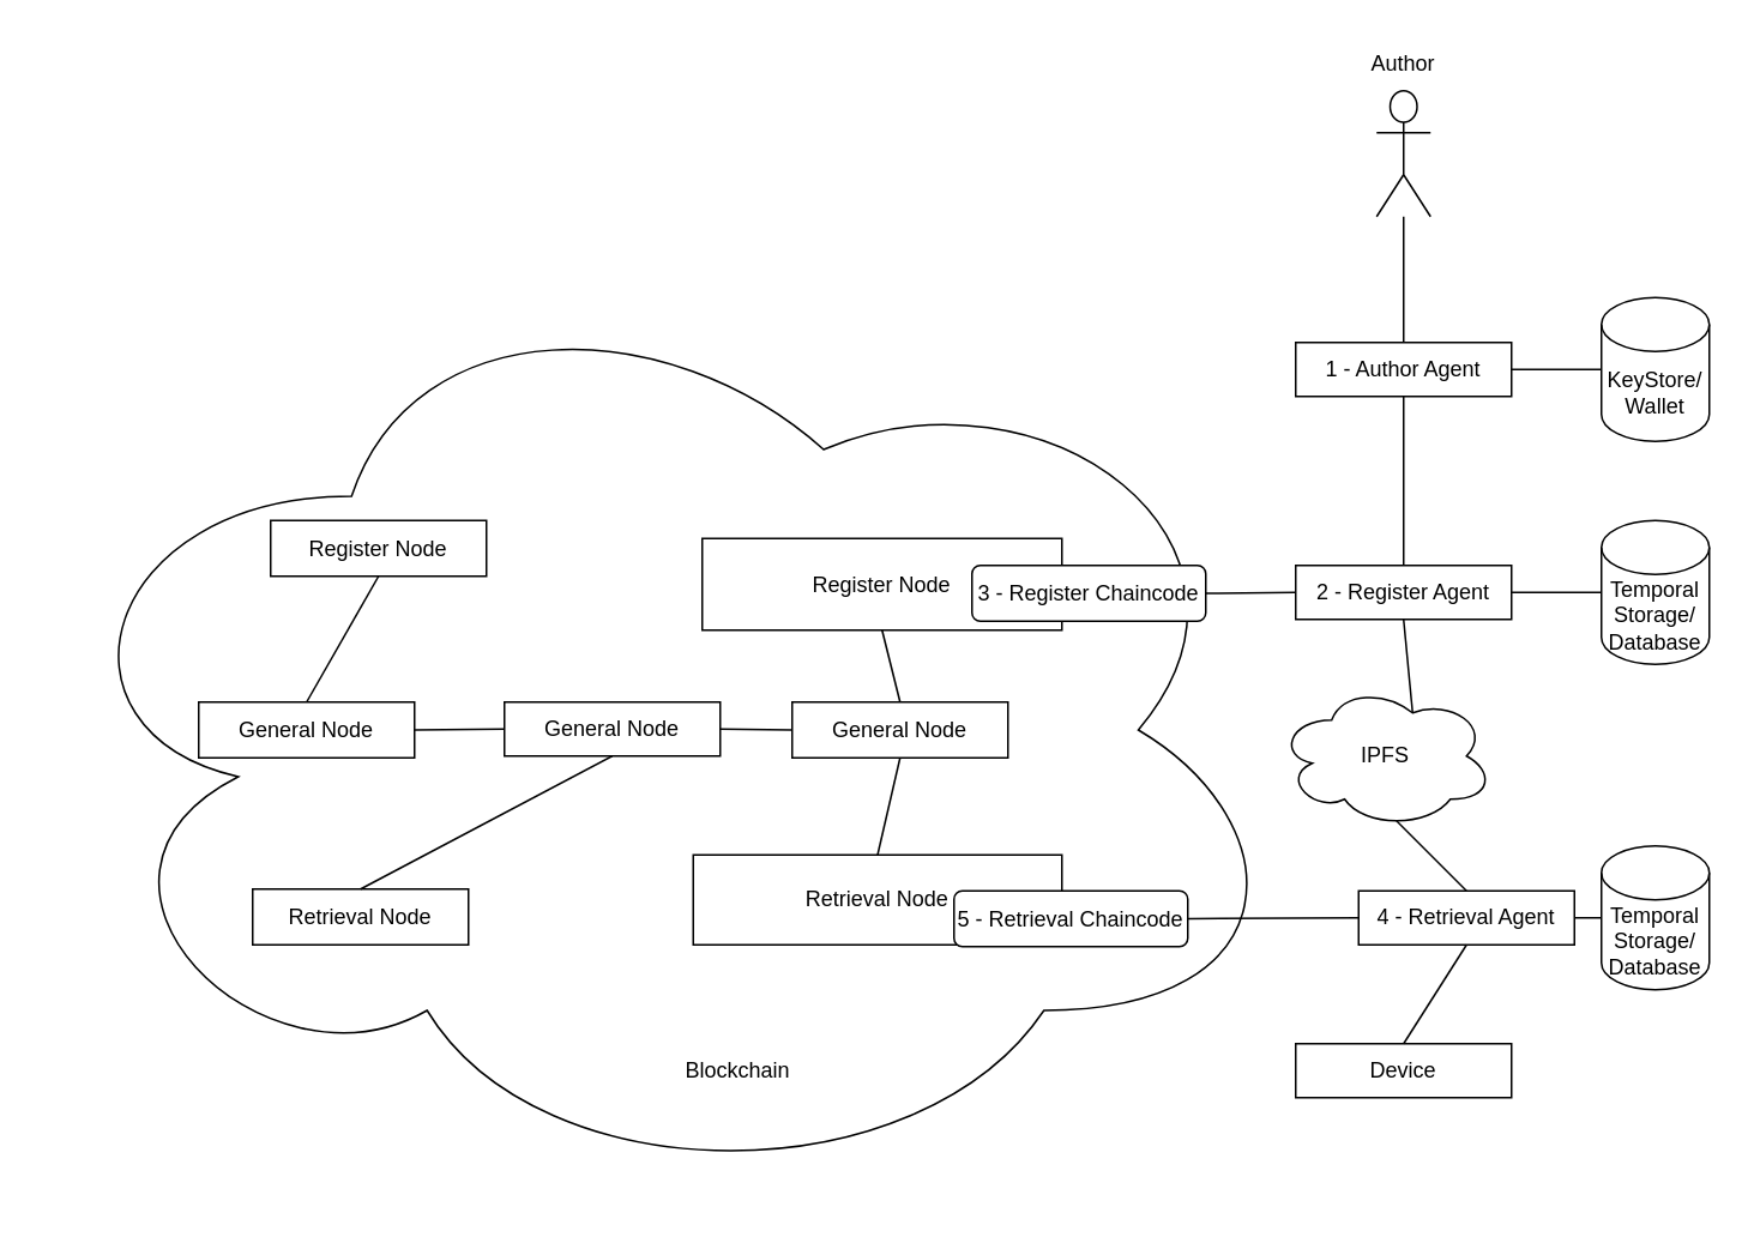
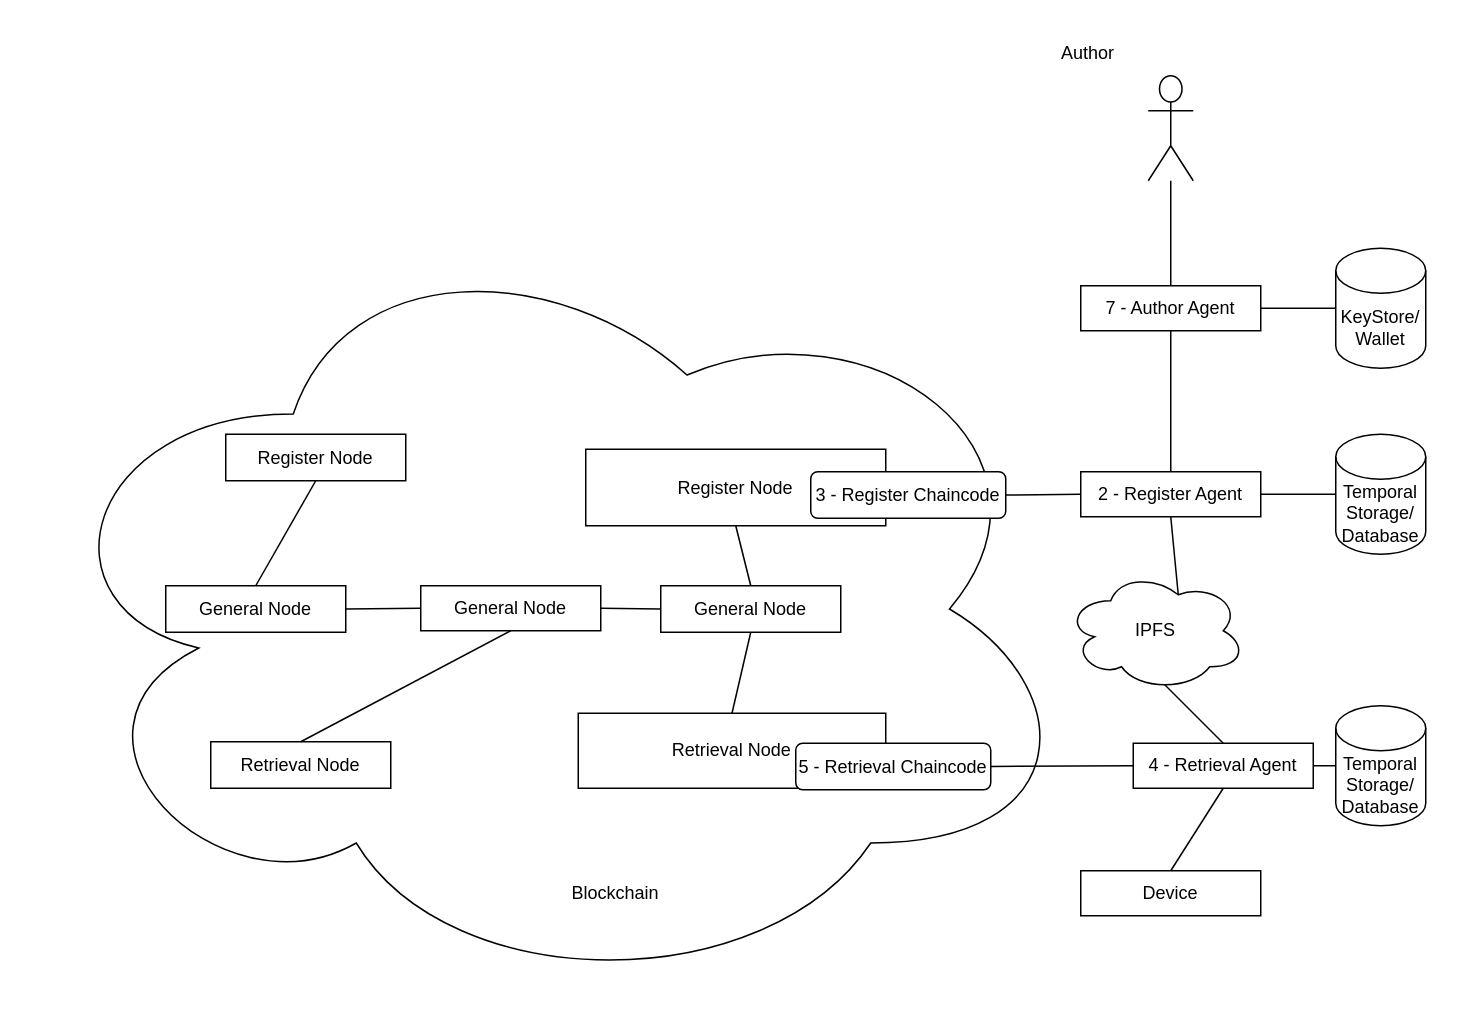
  <mxCell id="0" />
  <mxCell id="1" parent="0" />
  <mxCell id="2" value="" style="ellipse;shape=cloud;whiteSpace=wrap;html=1;" vertex="1" parent="1"><mxGeometry x="20" y="145.5" width="700" height="520" as="geometry" /></mxCell>
  <mxCell id="3" value="Retrieval Node" style="rounded=0;whiteSpace=wrap;html=1;" vertex="1" parent="1"><mxGeometry x="385" y="475" width="205" height="50" as="geometry" /></mxCell>
  <mxCell id="4" value="Register Node" style="rounded=0;whiteSpace=wrap;html=1;" vertex="1" parent="1"><mxGeometry x="390" y="299" width="200" height="51" as="geometry" /></mxCell>
- <mxCell id="5" value="1 - Author Agent" style="rounded=0;whiteSpace=wrap;html=1;" vertex="1" parent="1"><mxGeometry x="720" y="190" width="120" height="30" as="geometry" /></mxCell>
+ <mxCell id="5" value="7 - Author Agent" style="rounded=0;whiteSpace=wrap;html=1;" vertex="1" parent="1"><mxGeometry x="720" y="190" width="120" height="30" as="geometry" /></mxCell>
  <mxCell id="6" value="&lt;div&gt;KeyStore/&lt;/div&gt;&lt;div&gt;Wallet&lt;/div&gt;" style="shape=cylinder3;whiteSpace=wrap;html=1;boundedLbl=1;backgroundOutline=1;size=15;" vertex="1" parent="1"><mxGeometry x="890" y="165" width="60" height="80" as="geometry" /></mxCell>
  <mxCell id="7" value="" style="endArrow=none;html=1;rounded=0;entryX=1;entryY=0.5;entryDx=0;entryDy=0;exitX=0;exitY=0.5;exitDx=0;exitDy=0;exitPerimeter=0;" edge="1" parent="1" source="6" target="5"><mxGeometry width="50" height="50" relative="1" as="geometry"><mxPoint x="720" y="430" as="sourcePoint" /><mxPoint x="770" y="380" as="targetPoint" /></mxGeometry></mxCell>
  <mxCell id="8" value="" style="shape=umlActor;verticalLabelPosition=bottom;verticalAlign=top;html=1;outlineConnect=0;" vertex="1" parent="1"><mxGeometry x="765" y="50" width="30" height="70" as="geometry" /></mxCell>
  <mxCell id="9" value="" style="endArrow=none;html=1;rounded=0;exitX=0.5;exitY=0;exitDx=0;exitDy=0;" edge="1" parent="1" source="5" target="8"><mxGeometry width="50" height="50" relative="1" as="geometry"><mxPoint x="750" y="170" as="sourcePoint" /><mxPoint x="800" y="120" as="targetPoint" /></mxGeometry></mxCell>
- <mxCell id="10" value="Author" style="text;html=1;strokeColor=none;fillColor=none;align=center;verticalAlign=middle;whiteSpace=wrap;rounded=0;" vertex="1" parent="1"><mxGeometry x="750" y="20" width="60" height="30" as="geometry" /></mxCell>
+ <mxCell id="10" value="Author" style="text;html=1;strokeColor=none;fillColor=none;align=center;verticalAlign=middle;whiteSpace=wrap;rounded=0;" vertex="1" parent="1"><mxGeometry x="695" y="20" width="60" height="30" as="geometry" /></mxCell>
  <mxCell id="11" value="2 - Register Agent" style="rounded=0;whiteSpace=wrap;html=1;" vertex="1" parent="1"><mxGeometry x="720" y="314" width="120" height="30" as="geometry" /></mxCell>
  <mxCell id="12" value="&lt;div&gt;Temporal Storage/&lt;/div&gt;&lt;div&gt;Database&lt;br&gt;&lt;/div&gt;" style="shape=cylinder3;whiteSpace=wrap;html=1;boundedLbl=1;backgroundOutline=1;size=15;" vertex="1" parent="1"><mxGeometry x="890" y="289" width="60" height="80" as="geometry" /></mxCell>
  <mxCell id="13" value="" style="endArrow=none;html=1;rounded=0;entryX=0;entryY=0.5;entryDx=0;entryDy=0;entryPerimeter=0;exitX=1;exitY=0.5;exitDx=0;exitDy=0;" edge="1" parent="1" source="11" target="12"><mxGeometry width="50" height="50" relative="1" as="geometry"><mxPoint x="790" y="450" as="sourcePoint" /><mxPoint x="840" y="400" as="targetPoint" /></mxGeometry></mxCell>
  <mxCell id="14" value="" style="endArrow=none;html=1;rounded=0;entryX=0.5;entryY=1;entryDx=0;entryDy=0;exitX=0.5;exitY=0;exitDx=0;exitDy=0;" edge="1" parent="1" source="11" target="5"><mxGeometry width="50" height="50" relative="1" as="geometry"><mxPoint x="610" y="460" as="sourcePoint" /><mxPoint x="660" y="410" as="targetPoint" /></mxGeometry></mxCell>
  <mxCell id="15" value="3 - Register Chaincode" style="rounded=1;whiteSpace=wrap;html=1;" vertex="1" parent="1"><mxGeometry x="540" y="314" width="130" height="31" as="geometry" /></mxCell>
  <mxCell id="16" value="" style="endArrow=none;html=1;rounded=0;entryX=0;entryY=0.5;entryDx=0;entryDy=0;exitX=1;exitY=0.5;exitDx=0;exitDy=0;" edge="1" parent="1" source="15" target="11"><mxGeometry width="50" height="50" relative="1" as="geometry"><mxPoint x="650" y="510" as="sourcePoint" /><mxPoint x="700" y="460" as="targetPoint" /></mxGeometry></mxCell>
  <mxCell id="17" value="IPFS" style="ellipse;shape=cloud;whiteSpace=wrap;html=1;" vertex="1" parent="1"><mxGeometry x="710" y="380" width="120" height="80" as="geometry" /></mxCell>
  <mxCell id="18" value="" style="endArrow=none;html=1;rounded=0;entryX=0.5;entryY=1;entryDx=0;entryDy=0;exitX=0.625;exitY=0.2;exitDx=0;exitDy=0;exitPerimeter=0;" edge="1" parent="1" source="17" target="11"><mxGeometry width="50" height="50" relative="1" as="geometry"><mxPoint y="310" as="sourcePoint" x="480" /><mxPoint x="530" y="260" as="targetPoint" /></mxGeometry></mxCell>
  <mxCell id="19" value="4 - Retrieval Agent" style="rounded=0;whiteSpace=wrap;html=1;" vertex="1" parent="1"><mxGeometry x="755" y="495" width="120" height="30" as="geometry" /></mxCell>
  <mxCell id="20" value="&lt;div&gt;Temporal Storage/&lt;/div&gt;&lt;div&gt;Database&lt;br&gt;&lt;/div&gt;" style="shape=cylinder3;whiteSpace=wrap;html=1;boundedLbl=1;backgroundOutline=1;size=15;" vertex="1" parent="1"><mxGeometry x="890" y="470" width="60" height="80" as="geometry" /></mxCell>
  <mxCell id="21" value="" style="endArrow=none;html=1;rounded=0;entryX=0;entryY=0.5;entryDx=0;entryDy=0;entryPerimeter=0;exitX=1;exitY=0.5;exitDx=0;exitDy=0;" edge="1" parent="1" source="19" target="20"><mxGeometry width="50" height="50" relative="1" as="geometry"><mxPoint x="770" y="640" as="sourcePoint" /><mxPoint x="820" y="590" as="targetPoint" /></mxGeometry></mxCell>
  <mxCell id="22" value="5 - Retrieval Chaincode" style="rounded=1;whiteSpace=wrap;html=1;" vertex="1" parent="1"><mxGeometry x="530" y="495" width="130" height="31" as="geometry" /></mxCell>
  <mxCell id="23" value="" style="endArrow=none;html=1;rounded=0;entryX=0.5;entryY=0;entryDx=0;entryDy=0;exitX=0.55;exitY=0.95;exitDx=0;exitDy=0;exitPerimeter=0;" edge="1" parent="1" source="17" target="19"><mxGeometry width="50" height="50" relative="1" as="geometry"><mxPoint x="440" y="600" as="sourcePoint" /><mxPoint x="490" y="550" as="targetPoint" /></mxGeometry></mxCell>
  <mxCell id="24" value="" style="endArrow=none;html=1;rounded=0;entryX=0;entryY=0.5;entryDx=0;entryDy=0;exitX=1;exitY=0.5;exitDx=0;exitDy=0;" edge="1" parent="1" source="22" target="19"><mxGeometry width="50" height="50" relative="1" as="geometry"><mxPoint x="630" y="620" as="sourcePoint" /><mxPoint x="680" y="570" as="targetPoint" /></mxGeometry></mxCell>
  <mxCell id="25" value="Device" style="rounded=0;whiteSpace=wrap;html=1;" vertex="1" parent="1"><mxGeometry x="720" y="580" width="120" height="30" as="geometry" /></mxCell>
  <mxCell id="26" value="" style="endArrow=none;html=1;rounded=0;entryX=0.5;entryY=1;entryDx=0;entryDy=0;exitX=0.5;exitY=0;exitDx=0;exitDy=0;" edge="1" parent="1" source="25" target="19"><mxGeometry width="50" height="50" relative="1" as="geometry"><mxPoint x="600" y="660" as="sourcePoint" /><mxPoint x="650" y="610" as="targetPoint" /></mxGeometry></mxCell>
  <mxCell id="27" value="General Node" style="rounded=0;whiteSpace=wrap;html=1;" vertex="1" parent="1"><mxGeometry x="440" y="390" width="120" height="31" as="geometry" /></mxCell>
  <mxCell id="28" value="" style="endArrow=none;html=1;rounded=0;entryX=0.5;entryY=1;entryDx=0;entryDy=0;exitX=0.5;exitY=0;exitDx=0;exitDy=0;" edge="1" parent="1" source="27" target="4"><mxGeometry width="50" height="50" relative="1" as="geometry"><mxPoint x="470" y="440" as="sourcePoint" /><mxPoint x="520" y="390" as="targetPoint" /></mxGeometry></mxCell>
  <mxCell id="29" value="" style="endArrow=none;html=1;rounded=0;entryX=0.5;entryY=1;entryDx=0;entryDy=0;exitX=0.5;exitY=0;exitDx=0;exitDy=0;" edge="1" parent="1" source="3" target="27"><mxGeometry width="50" height="50" relative="1" as="geometry"><mxPoint x="320" y="470" as="sourcePoint" /><mxPoint x="370" y="420" as="targetPoint" /></mxGeometry></mxCell>
  <mxCell id="30" value="General Node" style="rounded=0;whiteSpace=wrap;html=1;" vertex="1" parent="1"><mxGeometry x="280" y="390" width="120" height="30" as="geometry" /></mxCell>
  <mxCell id="31" value="General Node" style="rounded=0;whiteSpace=wrap;html=1;" vertex="1" parent="1"><mxGeometry x="110" y="390" width="120" height="31" as="geometry" /></mxCell>
  <mxCell id="32" value="Register Node" style="rounded=0;whiteSpace=wrap;html=1;" vertex="1" parent="1"><mxGeometry x="150" y="289" width="120" height="31" as="geometry" /></mxCell>
  <mxCell id="33" value="Retrieval Node" style="rounded=0;whiteSpace=wrap;html=1;" vertex="1" parent="1"><mxGeometry x="140" y="494" width="120" height="31" as="geometry" /></mxCell>
  <mxCell id="34" value="" style="endArrow=none;html=1;rounded=0;entryX=0.5;entryY=1;entryDx=0;entryDy=0;exitX=0.5;exitY=0;exitDx=0;exitDy=0;" edge="1" parent="1" source="31" target="32"><mxGeometry width="50" height="50" relative="1" as="geometry"><mxPoint x="140" y="400" as="sourcePoint" /><mxPoint x="190" y="350" as="targetPoint" /></mxGeometry></mxCell>
  <mxCell id="35" value="" style="endArrow=none;html=1;rounded=0;entryX=0;entryY=0.5;entryDx=0;entryDy=0;exitX=1;exitY=0.5;exitDx=0;exitDy=0;" edge="1" parent="1" source="31" target="30"><mxGeometry width="50" height="50" relative="1" as="geometry"><mxPoint x="240" y="410" as="sourcePoint" /><mxPoint x="290" y="360" as="targetPoint" /></mxGeometry></mxCell>
  <mxCell id="36" value="" style="endArrow=none;html=1;rounded=0;entryX=0.5;entryY=1;entryDx=0;entryDy=0;exitX=0.5;exitY=0;exitDx=0;exitDy=0;" edge="1" parent="1" source="33" target="30"><mxGeometry width="50" height="50" relative="1" as="geometry"><mxPoint x="260" y="500" as="sourcePoint" /><mxPoint x="310" y="450" as="targetPoint" /></mxGeometry></mxCell>
  <mxCell id="37" value="" style="endArrow=none;html=1;rounded=0;entryX=0;entryY=0.5;entryDx=0;entryDy=0;exitX=1;exitY=0.5;exitDx=0;exitDy=0;" edge="1" parent="1" source="30" target="27"><mxGeometry width="50" height="50" relative="1" as="geometry"><mxPoint x="320" y="510" as="sourcePoint" /><mxPoint x="370" y="460" as="targetPoint" /></mxGeometry></mxCell>
  <mxCell id="38" value="Blockchain" style="text;html=1;strokeColor=none;fillColor=none;align=center;verticalAlign=middle;whiteSpace=wrap;rounded=0;" vertex="1" parent="1"><mxGeometry x="380" y="580" width="60" height="30" as="geometry" /></mxCell>
